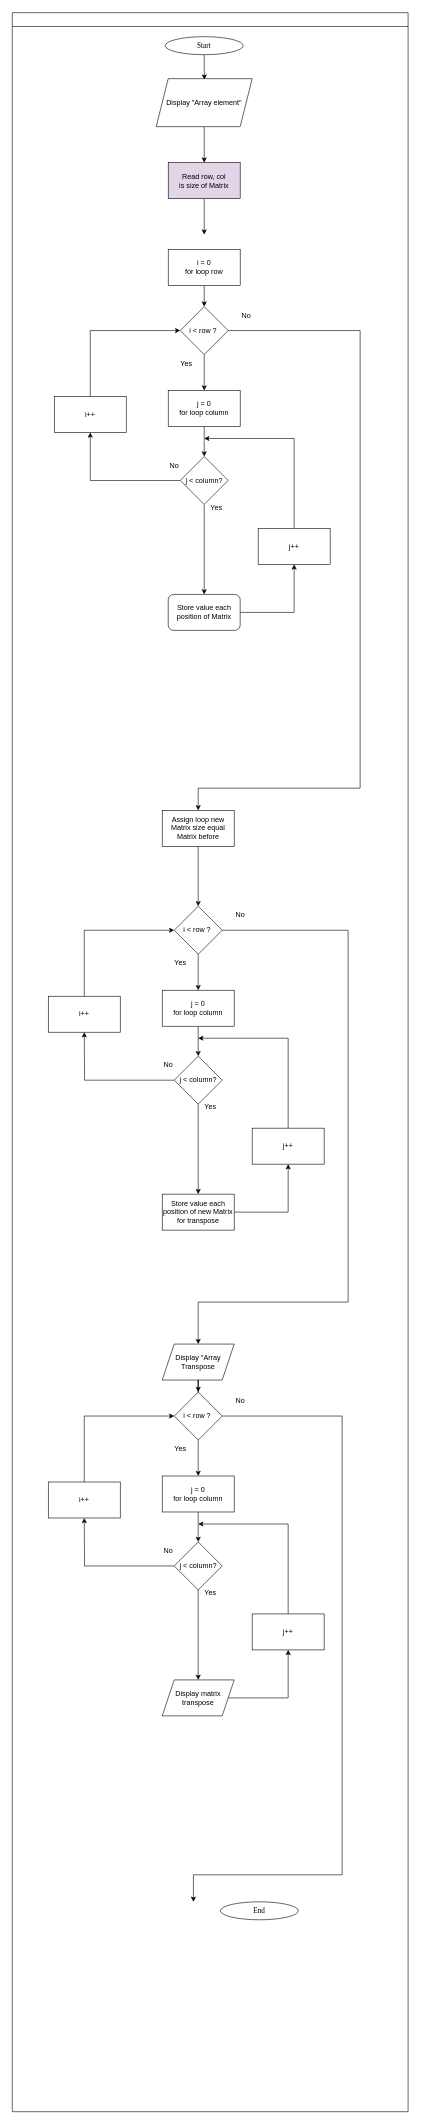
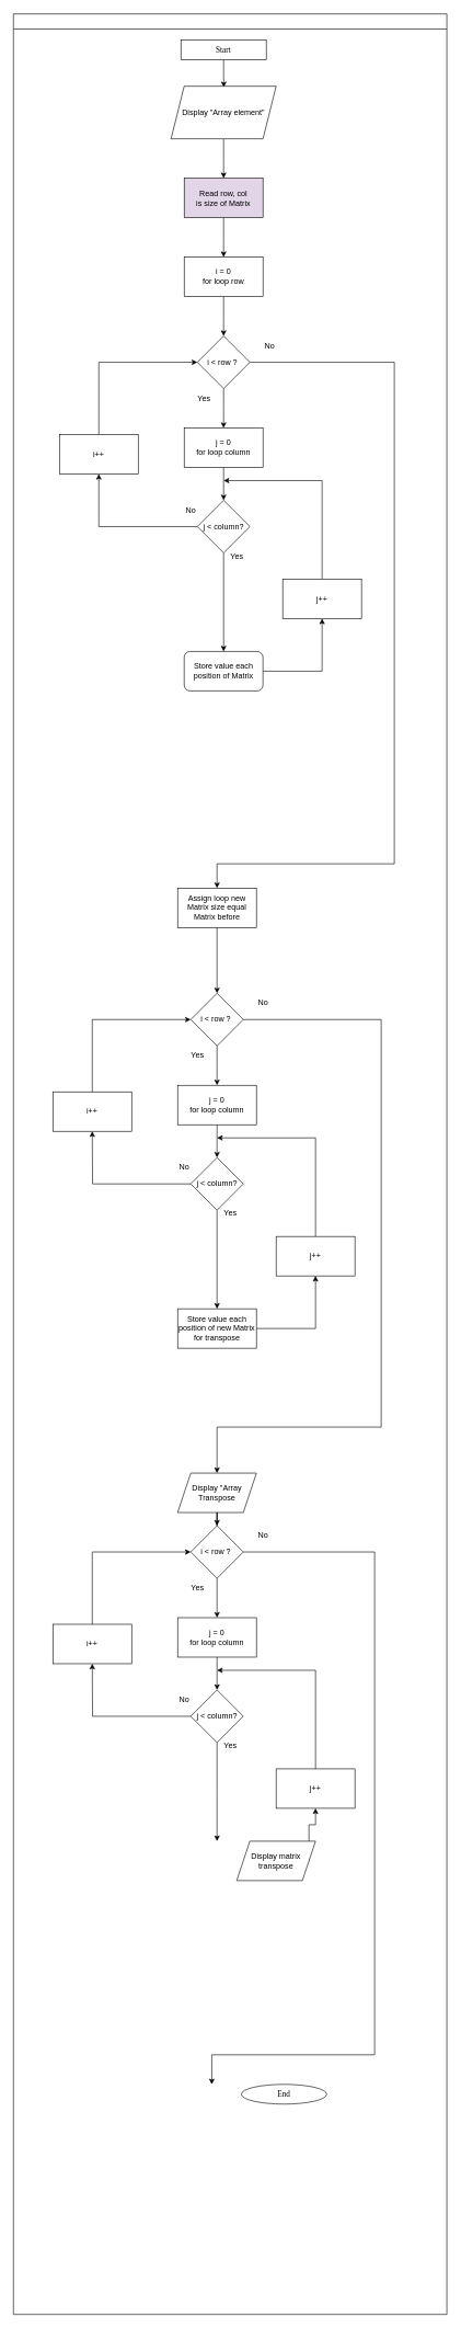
  <mxCell id="0" />
  <mxCell id="1" parent="0" />
  <mxCell id="2" value="" style="swimlane;fontFamily=Sarabun;fontSource=https%3A%2F%2Ffonts.googleapis.com%2Fcss%3Ffamily%3DSarabun;" parent="1" vertex="1"><mxGeometry x="20" y="20" width="660" height="3500" as="geometry" /></mxCell>
- <mxCell id="3" value="&lt;font data-font-src=&quot;https://fonts.googleapis.com/css?family=Sarabun&quot; face=&quot;Sarabun&quot;&gt;Start&lt;/font&gt;" style="ellipse;whiteSpace=wrap;html=1;" parent="2" vertex="1"><mxGeometry x="255" y="40" width="130" height="30" as="geometry" /></mxCell>
+ <mxCell id="3" value="&lt;font data-font-src=&quot;https://fonts.googleapis.com/css?family=Sarabun&quot; face=&quot;Sarabun&quot;&gt;Start&lt;/font&gt;" style="whiteSpace=wrap;html=1;rounded=0;" parent="2" vertex="1"><mxGeometry x="255" y="40" width="130" height="30" as="geometry" /></mxCell>
  <mxCell id="4" style="edgeStyle=orthogonalEdgeStyle;rounded=0;orthogonalLoop=1;jettySize=auto;html=1;entryX=0.473;entryY=0.019;entryDx=0;entryDy=0;entryPerimeter=0;" parent="2" source="3" edge="1"><mxGeometry relative="1" as="geometry"><mxPoint x="320.33" y="111.71" as="targetPoint" /></mxGeometry></mxCell>
  <mxCell id="5" style="edgeStyle=orthogonalEdgeStyle;rounded=0;orthogonalLoop=1;jettySize=auto;html=1;" edge="1" parent="2" source="6"><mxGeometry relative="1" as="geometry"><mxPoint x="320" y="250" as="targetPoint" /></mxGeometry></mxCell>
  <mxCell id="6" value="Display &quot;Array element&quot;" style="shape=parallelogram;perimeter=parallelogramPerimeter;whiteSpace=wrap;html=1;fixedSize=1;" vertex="1" parent="2"><mxGeometry x="240" y="110" width="160" height="80" as="geometry" /></mxCell>
  <mxCell id="7" style="edgeStyle=orthogonalEdgeStyle;rounded=0;orthogonalLoop=1;jettySize=auto;html=1;" edge="1" parent="2" source="8"><mxGeometry relative="1" as="geometry"><mxPoint x="320" y="370" as="targetPoint" /></mxGeometry></mxCell>
  <mxCell id="8" value="Read row, col&lt;div&gt;is size of Matrix&lt;/div&gt;" style="rounded=0;whiteSpace=wrap;html=1;fillColor=#e1d5e7;" vertex="1" parent="2"><mxGeometry x="260" y="250" width="120" height="60" as="geometry" /></mxCell>
  <mxCell id="9" style="edgeStyle=orthogonalEdgeStyle;rounded=0;orthogonalLoop=1;jettySize=auto;html=1;" edge="1" parent="2" source="10"><mxGeometry relative="1" as="geometry"><mxPoint x="320" y="490" as="targetPoint" /></mxGeometry></mxCell>
- <mxCell id="10" value="i = 0&lt;div&gt;for loop row&lt;/div&gt;" style="rounded=0;whiteSpace=wrap;html=1;" vertex="1" parent="2"><mxGeometry x="260" y="395" width="120" height="60" as="geometry" /></mxCell>
+ <mxCell id="10" value="i = 0&lt;div&gt;for loop row&lt;/div&gt;" style="rounded=0;whiteSpace=wrap;html=1;" vertex="1" parent="2"><mxGeometry x="260" y="370" width="120" height="60" as="geometry" /></mxCell>
  <mxCell id="11" style="edgeStyle=orthogonalEdgeStyle;rounded=0;orthogonalLoop=1;jettySize=auto;html=1;" edge="1" parent="2" source="13"><mxGeometry relative="1" as="geometry"><mxPoint x="320" y="630" as="targetPoint" /></mxGeometry></mxCell>
  <mxCell id="12" style="edgeStyle=orthogonalEdgeStyle;rounded=0;orthogonalLoop=1;jettySize=auto;html=1;" edge="1" parent="2" source="13"><mxGeometry relative="1" as="geometry"><mxPoint x="310" y="1330" as="targetPoint" /><Array as="points"><mxPoint x="580" y="530" /><mxPoint x="580" y="1293" /></Array></mxGeometry></mxCell>
  <mxCell id="13" value="i &amp;lt; row ?&amp;nbsp;" style="rhombus;whiteSpace=wrap;html=1;" vertex="1" parent="2"><mxGeometry x="280" y="490" width="80" height="80" as="geometry" /></mxCell>
  <mxCell id="14" style="edgeStyle=orthogonalEdgeStyle;rounded=0;orthogonalLoop=1;jettySize=auto;html=1;" edge="1" parent="2" source="15"><mxGeometry relative="1" as="geometry"><mxPoint x="320" y="740" as="targetPoint" /></mxGeometry></mxCell>
  <mxCell id="15" value="j = 0&lt;div&gt;for loop column&lt;/div&gt;" style="rounded=0;whiteSpace=wrap;html=1;" vertex="1" parent="2"><mxGeometry x="260" y="630" width="120" height="60" as="geometry" /></mxCell>
  <mxCell id="16" style="edgeStyle=orthogonalEdgeStyle;rounded=0;orthogonalLoop=1;jettySize=auto;html=1;entryX=0.5;entryY=1;entryDx=0;entryDy=0;" edge="1" parent="2" source="17" target="24"><mxGeometry relative="1" as="geometry" /></mxCell>
  <mxCell id="17" value="Store value each position of Matrix" style="whiteSpace=wrap;html=1;rounded=1;" vertex="1" parent="2"><mxGeometry x="260" y="970" width="120" height="60" as="geometry" /></mxCell>
  <mxCell id="18" style="edgeStyle=orthogonalEdgeStyle;rounded=0;orthogonalLoop=1;jettySize=auto;html=1;entryX=0.5;entryY=0;entryDx=0;entryDy=0;" edge="1" parent="2" source="20" target="17"><mxGeometry relative="1" as="geometry" /></mxCell>
  <mxCell id="19" style="edgeStyle=orthogonalEdgeStyle;rounded=0;orthogonalLoop=1;jettySize=auto;html=1;" edge="1" parent="2" source="20" target="27"><mxGeometry relative="1" as="geometry" /></mxCell>
  <mxCell id="20" value="j &amp;lt; column?" style="rhombus;whiteSpace=wrap;html=1;" vertex="1" parent="2"><mxGeometry x="280" y="740" width="80" height="80" as="geometry" /></mxCell>
  <mxCell id="21" value="Yes" style="text;html=1;align=center;verticalAlign=middle;resizable=0;points=[];autosize=1;strokeColor=none;fillColor=none;" vertex="1" parent="2"><mxGeometry x="320" y="810" width="40" height="30" as="geometry" /></mxCell>
  <mxCell id="22" value="Yes" style="text;html=1;align=center;verticalAlign=middle;resizable=0;points=[];autosize=1;strokeColor=none;fillColor=none;" vertex="1" parent="2"><mxGeometry x="270" y="570" width="40" height="30" as="geometry" /></mxCell>
  <mxCell id="23" style="edgeStyle=orthogonalEdgeStyle;rounded=0;orthogonalLoop=1;jettySize=auto;html=1;" edge="1" parent="2" source="24"><mxGeometry relative="1" as="geometry"><mxPoint x="320" y="710" as="targetPoint" /><Array as="points"><mxPoint x="470" y="710" /></Array></mxGeometry></mxCell>
  <mxCell id="24" value="j++" style="rounded=0;whiteSpace=wrap;html=1;" vertex="1" parent="2"><mxGeometry x="410" y="860" width="120" height="60" as="geometry" /></mxCell>
  <mxCell id="25" value="No" style="text;html=1;align=center;verticalAlign=middle;resizable=0;points=[];autosize=1;strokeColor=none;fillColor=none;" vertex="1" parent="2"><mxGeometry x="250" y="740" width="40" height="30" as="geometry" /></mxCell>
  <mxCell id="26" style="edgeStyle=orthogonalEdgeStyle;rounded=0;orthogonalLoop=1;jettySize=auto;html=1;entryX=0;entryY=0.5;entryDx=0;entryDy=0;" edge="1" parent="2" source="27" target="13"><mxGeometry relative="1" as="geometry"><Array as="points"><mxPoint x="130" y="530" /></Array></mxGeometry></mxCell>
  <mxCell id="27" value="i++" style="rounded=0;whiteSpace=wrap;html=1;" vertex="1" parent="2"><mxGeometry x="70" y="640" width="120" height="60" as="geometry" /></mxCell>
  <mxCell id="28" value="No" style="text;html=1;align=center;verticalAlign=middle;resizable=0;points=[];autosize=1;strokeColor=none;fillColor=none;" vertex="1" parent="2"><mxGeometry x="370" y="490" width="40" height="30" as="geometry" /></mxCell>
  <mxCell id="29" style="edgeStyle=orthogonalEdgeStyle;rounded=0;orthogonalLoop=1;jettySize=auto;html=1;entryX=0.5;entryY=0;entryDx=0;entryDy=0;" edge="1" parent="2" source="30" target="33"><mxGeometry relative="1" as="geometry" /></mxCell>
  <mxCell id="30" value="Assign loop new Matrix size equal Matrix before" style="rounded=0;whiteSpace=wrap;html=1;" vertex="1" parent="2"><mxGeometry x="250" y="1330" width="120" height="60" as="geometry" /></mxCell>
  <mxCell id="31" style="edgeStyle=orthogonalEdgeStyle;rounded=0;orthogonalLoop=1;jettySize=auto;html=1;" edge="1" parent="2" source="33"><mxGeometry relative="1" as="geometry"><mxPoint x="310" y="1630" as="targetPoint" /></mxGeometry></mxCell>
  <mxCell id="32" style="edgeStyle=orthogonalEdgeStyle;rounded=0;orthogonalLoop=1;jettySize=auto;html=1;entryX=0.5;entryY=0;entryDx=0;entryDy=0;" edge="1" parent="2" source="33" target="66"><mxGeometry relative="1" as="geometry"><mxPoint x="310" y="2174.706" as="targetPoint" /><Array as="points"><mxPoint x="560" y="1530" /><mxPoint x="560" y="2150" /><mxPoint x="310" y="2150" /></Array></mxGeometry></mxCell>
  <mxCell id="33" value="i &amp;lt; row ?&amp;nbsp;" style="rhombus;whiteSpace=wrap;html=1;" vertex="1" parent="2"><mxGeometry x="270" y="1490" width="80" height="80" as="geometry" /></mxCell>
  <mxCell id="34" style="edgeStyle=orthogonalEdgeStyle;rounded=0;orthogonalLoop=1;jettySize=auto;html=1;" edge="1" parent="2" source="35"><mxGeometry relative="1" as="geometry"><mxPoint x="310" y="1740" as="targetPoint" /></mxGeometry></mxCell>
  <mxCell id="35" value="j = 0&lt;div&gt;for loop column&lt;/div&gt;" style="rounded=0;whiteSpace=wrap;html=1;" vertex="1" parent="2"><mxGeometry x="250" y="1630" width="120" height="60" as="geometry" /></mxCell>
  <mxCell id="36" style="edgeStyle=orthogonalEdgeStyle;rounded=0;orthogonalLoop=1;jettySize=auto;html=1;entryX=0.5;entryY=1;entryDx=0;entryDy=0;" edge="1" parent="2" source="37" target="44"><mxGeometry relative="1" as="geometry" /></mxCell>
  <mxCell id="37" value="Store value each position of new Matrix for transpose" style="rounded=0;whiteSpace=wrap;html=1;" vertex="1" parent="2"><mxGeometry x="250" y="1970" width="120" height="60" as="geometry" /></mxCell>
  <mxCell id="38" style="edgeStyle=orthogonalEdgeStyle;rounded=0;orthogonalLoop=1;jettySize=auto;html=1;entryX=0.5;entryY=0;entryDx=0;entryDy=0;" edge="1" parent="2" source="40" target="37"><mxGeometry relative="1" as="geometry" /></mxCell>
  <mxCell id="39" style="edgeStyle=orthogonalEdgeStyle;rounded=0;orthogonalLoop=1;jettySize=auto;html=1;" edge="1" parent="2" source="40"><mxGeometry relative="1" as="geometry"><mxPoint x="120" y="1700" as="targetPoint" /></mxGeometry></mxCell>
  <mxCell id="40" value="j &amp;lt; column?" style="rhombus;whiteSpace=wrap;html=1;" vertex="1" parent="2"><mxGeometry x="270" y="1740" width="80" height="80" as="geometry" /></mxCell>
  <mxCell id="41" value="Yes" style="text;html=1;align=center;verticalAlign=middle;resizable=0;points=[];autosize=1;strokeColor=none;fillColor=none;" vertex="1" parent="2"><mxGeometry x="310" y="1810" width="40" height="30" as="geometry" /></mxCell>
  <mxCell id="42" value="Yes" style="text;html=1;align=center;verticalAlign=middle;resizable=0;points=[];autosize=1;strokeColor=none;fillColor=none;" vertex="1" parent="2"><mxGeometry x="260" y="1570" width="40" height="30" as="geometry" /></mxCell>
  <mxCell id="43" style="edgeStyle=orthogonalEdgeStyle;rounded=0;orthogonalLoop=1;jettySize=auto;html=1;" edge="1" parent="2" source="44"><mxGeometry relative="1" as="geometry"><mxPoint x="310" y="1710" as="targetPoint" /><Array as="points"><mxPoint x="460" y="1710" /></Array></mxGeometry></mxCell>
  <mxCell id="44" value="j++" style="rounded=0;whiteSpace=wrap;html=1;" vertex="1" parent="2"><mxGeometry x="400" y="1860" width="120" height="60" as="geometry" /></mxCell>
  <mxCell id="45" value="No" style="text;html=1;align=center;verticalAlign=middle;resizable=0;points=[];autosize=1;strokeColor=none;fillColor=none;" vertex="1" parent="2"><mxGeometry x="240" y="1740" width="40" height="30" as="geometry" /></mxCell>
  <mxCell id="46" style="edgeStyle=orthogonalEdgeStyle;rounded=0;orthogonalLoop=1;jettySize=auto;html=1;entryX=0;entryY=0.5;entryDx=0;entryDy=0;" edge="1" parent="2" target="33"><mxGeometry relative="1" as="geometry"><mxPoint x="120" y="1640" as="sourcePoint" /><Array as="points"><mxPoint x="120" y="1530" /></Array></mxGeometry></mxCell>
  <mxCell id="47" value="No" style="text;html=1;align=center;verticalAlign=middle;resizable=0;points=[];autosize=1;strokeColor=none;fillColor=none;" vertex="1" parent="2"><mxGeometry x="360" y="1490" width="40" height="30" as="geometry" /></mxCell>
  <mxCell id="48" value="i++" style="rounded=0;whiteSpace=wrap;html=1;" vertex="1" parent="2"><mxGeometry x="60" y="1640" width="120" height="60" as="geometry" /></mxCell>
  <mxCell id="49" style="edgeStyle=orthogonalEdgeStyle;rounded=0;orthogonalLoop=1;jettySize=auto;html=1;" edge="1" parent="2" source="50"><mxGeometry relative="1" as="geometry"><mxPoint x="310" y="2440" as="targetPoint" /></mxGeometry></mxCell>
  <mxCell id="50" value="i &amp;lt; row ?&amp;nbsp;" style="rhombus;whiteSpace=wrap;html=1;" vertex="1" parent="2"><mxGeometry x="270" y="2300" width="80" height="80" as="geometry" /></mxCell>
  <mxCell id="51" style="edgeStyle=orthogonalEdgeStyle;rounded=0;orthogonalLoop=1;jettySize=auto;html=1;" edge="1" parent="2" source="52"><mxGeometry relative="1" as="geometry"><mxPoint x="310" y="2550" as="targetPoint" /></mxGeometry></mxCell>
  <mxCell id="52" value="j = 0&lt;div&gt;for loop column&lt;/div&gt;" style="rounded=0;whiteSpace=wrap;html=1;" vertex="1" parent="2"><mxGeometry x="250" y="2440" width="120" height="60" as="geometry" /></mxCell>
  <mxCell id="53" style="edgeStyle=orthogonalEdgeStyle;rounded=0;orthogonalLoop=1;jettySize=auto;html=1;entryX=0.5;entryY=1;entryDx=0;entryDy=0;exitX=1;exitY=0.5;exitDx=0;exitDy=0;" edge="1" parent="2" source="67" target="60"><mxGeometry relative="1" as="geometry"><mxPoint x="370" y="2810" as="sourcePoint" /></mxGeometry></mxCell>
  <mxCell id="54" style="edgeStyle=orthogonalEdgeStyle;rounded=0;orthogonalLoop=1;jettySize=auto;html=1;entryX=0.5;entryY=0;entryDx=0;entryDy=0;" edge="1" parent="2" source="56"><mxGeometry relative="1" as="geometry"><mxPoint x="310" y="2780" as="targetPoint" /></mxGeometry></mxCell>
  <mxCell id="55" style="edgeStyle=orthogonalEdgeStyle;rounded=0;orthogonalLoop=1;jettySize=auto;html=1;" edge="1" parent="2" source="56"><mxGeometry relative="1" as="geometry"><mxPoint x="120" y="2510" as="targetPoint" /></mxGeometry></mxCell>
  <mxCell id="56" value="j &amp;lt; column?" style="rhombus;whiteSpace=wrap;html=1;" vertex="1" parent="2"><mxGeometry x="270" y="2550" width="80" height="80" as="geometry" /></mxCell>
  <mxCell id="57" value="Yes" style="text;html=1;align=center;verticalAlign=middle;resizable=0;points=[];autosize=1;strokeColor=none;fillColor=none;" vertex="1" parent="2"><mxGeometry x="310" y="2620" width="40" height="30" as="geometry" /></mxCell>
  <mxCell id="58" value="Yes" style="text;html=1;align=center;verticalAlign=middle;resizable=0;points=[];autosize=1;strokeColor=none;fillColor=none;" vertex="1" parent="2"><mxGeometry x="260" y="2380" width="40" height="30" as="geometry" /></mxCell>
  <mxCell id="59" style="edgeStyle=orthogonalEdgeStyle;rounded=0;orthogonalLoop=1;jettySize=auto;html=1;" edge="1" parent="2" source="60"><mxGeometry relative="1" as="geometry"><mxPoint x="310" y="2520" as="targetPoint" /><Array as="points"><mxPoint x="460" y="2520" /></Array></mxGeometry></mxCell>
  <mxCell id="60" value="j++" style="rounded=0;whiteSpace=wrap;html=1;" vertex="1" parent="2"><mxGeometry x="400" y="2670" width="120" height="60" as="geometry" /></mxCell>
  <mxCell id="61" value="No" style="text;html=1;align=center;verticalAlign=middle;resizable=0;points=[];autosize=1;strokeColor=none;fillColor=none;" vertex="1" parent="2"><mxGeometry x="240" y="2550" width="40" height="30" as="geometry" /></mxCell>
  <mxCell id="62" style="edgeStyle=orthogonalEdgeStyle;rounded=0;orthogonalLoop=1;jettySize=auto;html=1;entryX=0;entryY=0.5;entryDx=0;entryDy=0;" edge="1" parent="2" target="50"><mxGeometry relative="1" as="geometry"><mxPoint x="120" y="2450" as="sourcePoint" /><Array as="points"><mxPoint x="120" y="2340" /></Array></mxGeometry></mxCell>
  <mxCell id="63" value="No" style="text;html=1;align=center;verticalAlign=middle;resizable=0;points=[];autosize=1;strokeColor=none;fillColor=none;" vertex="1" parent="2"><mxGeometry x="360" y="2300" width="40" height="30" as="geometry" /></mxCell>
  <mxCell id="64" value="i++" style="rounded=0;whiteSpace=wrap;html=1;" vertex="1" parent="2"><mxGeometry x="60" y="2450" width="120" height="60" as="geometry" /></mxCell>
  <mxCell id="65" style="edgeStyle=orthogonalEdgeStyle;rounded=0;orthogonalLoop=1;jettySize=auto;html=1;entryX=0.5;entryY=0;entryDx=0;entryDy=0;" edge="1" parent="2" source="66" target="50"><mxGeometry relative="1" as="geometry" /></mxCell>
  <mxCell id="66" value="Display &quot;Array Transpose" style="shape=parallelogram;perimeter=parallelogramPerimeter;whiteSpace=wrap;html=1;fixedSize=1;" vertex="1" parent="2"><mxGeometry x="250" y="2220" width="120" height="60" as="geometry" /></mxCell>
- <mxCell id="67" value="Display matrix transpose" style="shape=parallelogram;perimeter=parallelogramPerimeter;whiteSpace=wrap;html=1;fixedSize=1;" vertex="1" parent="2"><mxGeometry x="250" y="2780" width="120" height="60" as="geometry" /></mxCell>
+ <mxCell id="67" value="Display matrix transpose" style="shape=parallelogram;perimeter=parallelogramPerimeter;whiteSpace=wrap;html=1;fixedSize=1;" vertex="1" parent="2"><mxGeometry x="340" y="2780" width="120" height="60" as="geometry" /></mxCell>
  <mxCell id="68" value="&lt;font face=&quot;Sarabun&quot;&gt;End&lt;/font&gt;" style="ellipse;whiteSpace=wrap;html=1;" vertex="1" parent="2"><mxGeometry x="347" y="3150" width="130" height="30" as="geometry" /></mxCell>
  <mxCell id="69" style="edgeStyle=orthogonalEdgeStyle;rounded=0;orthogonalLoop=1;jettySize=auto;html=1;" edge="1" parent="2" source="50"><mxGeometry relative="1" as="geometry"><mxPoint x="302" y="3150" as="targetPoint" /><Array as="points"><mxPoint x="550" y="2340" /><mxPoint x="550" y="3105" /></Array></mxGeometry></mxCell>
